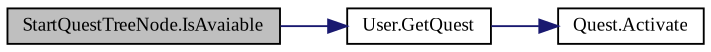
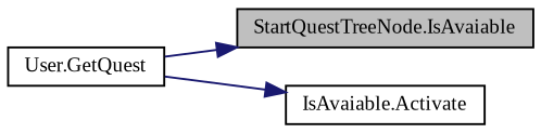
  digraph {
    fontname="Liberation Serif"
    rankdir=LR
    node [color=black fillcolor=white fontname="Liberation Serif" fontsize=10 shape=record style=filled]
    edge [color=midnightblue fontname="Liberation Serif" fontsize=10 labelfontname=Helvetica labelfontsize=10 style=solid]
    n1 [fillcolor=grey75 fontcolor=black height=0.2 label="StartQuestTreeNode.IsAvaiable" width=0.4]
    n2 [height=0.2 label="User.GetQuest" width=0.4]
-   n3 [height=0.2 label="Quest.Activate" width=0.4]
-   n1 -> n2
+   n3 [height=0.2 label="IsAvaiable.Activate" width=0.4]
+   n2 -> n1
    n2 -> n3
  }
